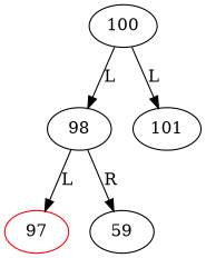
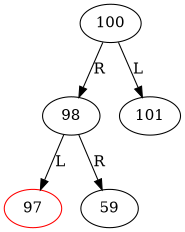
  digraph {
    100
    98
    101
    97 [color=red]
    n5 [label=59]
-   100 -> 98 [label=L]
+   100 -> 98 [label=R]
    100 -> 101 [label=L]
    98 -> 97 [label=L]
    98 -> n5 [label=R]
  }
